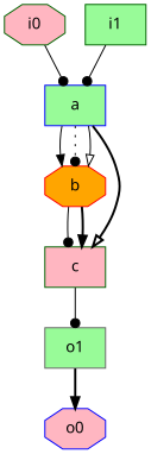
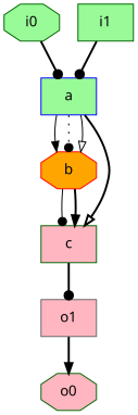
  digraph {
    fontname="Noto Sans"
    node [color=darkgreen fillcolor=lightpink fontname="Noto Sans" shape=box style=filled]
    edge [arrowhead=dot fontname="Noto Sans" style=bold]
    n1 [color=blue fillcolor=palegreen label=a]
    n2 [color=red fillcolor=orange label=b shape=octagon]
    n3 [label=c]
-   n4 [color=gray40 fillcolor=palegreen label=o1]
-   n5 [color=blue label=o0 shape=octagon]
-   n6 [label=i0 shape=octagon]
+   n4 [color=gray40 label=o1]
+   n5 [label=o0 shape=octagon]
+   n6 [fillcolor=palegreen label=i0 shape=octagon]
    n7 [fillcolor=palegreen label=i1]
    n1 -> n2 [arrowhead=normal style=solid]
    n1 -> n2 [style=dotted]
    n1 -> n2 [arrowhead=onormal style=solid]
    n1 -> n3 [arrowhead=onormal]
    n2 -> n3 [style=solid]
    n2 -> n3 [arrowhead=normal]
-   n3 -> n4 [style=solid]
+   n3 -> n4
    n4 -> n5 [arrowhead=normal]
-   n6 -> n1 [style=solid]
-   n7 -> n1 [style=solid]
+   n6 -> n1
+   n7 -> n1
  }
